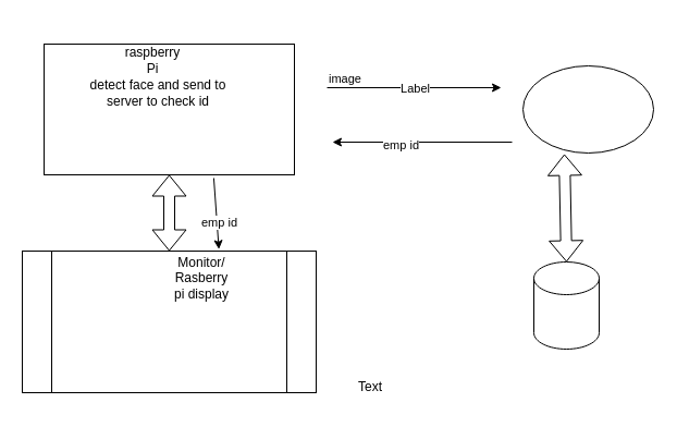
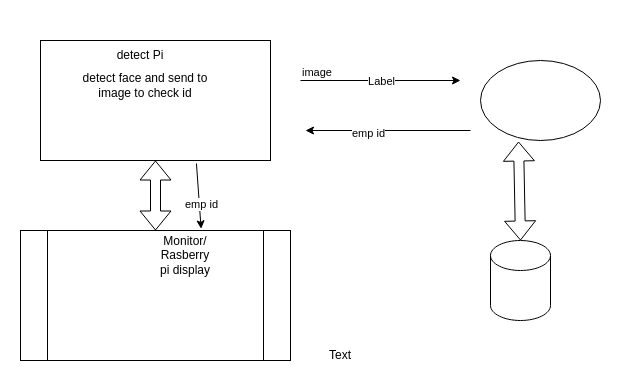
  <mxCell id="0" />
  <mxCell id="1" parent="0" />
  <mxCell id="2" value="" style="shape=cylinder3;whiteSpace=wrap;html=1;boundedLbl=1;backgroundOutline=1;size=15;" parent="1" vertex="1"><mxGeometry x="490" y="240" width="60" height="80" as="geometry" /></mxCell>
  <mxCell id="3" value="" style="rounded=0;whiteSpace=wrap;html=1;" parent="1" vertex="1"><mxGeometry x="40" y="40" width="230" height="120" as="geometry" /></mxCell>
  <mxCell id="4" value="" style="ellipse;whiteSpace=wrap;html=1;" parent="1" vertex="1"><mxGeometry x="480" y="60" width="120" height="80" as="geometry" /></mxCell>
  <mxCell id="5" value="" style="endArrow=classic;html=1;rounded=0;" parent="1" edge="1"><mxGeometry relative="1" as="geometry"><mxPoint x="300" y="80" as="sourcePoint" /><mxPoint x="460" y="80" as="targetPoint" /></mxGeometry></mxCell>
  <mxCell id="6" value="Label" style="edgeLabel;resizable=0;html=1;align=center;verticalAlign=middle;" parent="5" connectable="0" vertex="1"><mxGeometry relative="1" as="geometry" /></mxCell>
  <mxCell id="7" value="image" style="edgeLabel;resizable=0;html=1;align=left;verticalAlign=bottom;" parent="5" connectable="0" vertex="1"><mxGeometry x="-1" relative="1" as="geometry" /></mxCell>
  <mxCell id="8" value="" style="endArrow=classic;html=1;rounded=0;" parent="1" edge="1"><mxGeometry width="50" height="50" relative="1" as="geometry"><mxPoint x="470" y="130" as="sourcePoint" /><mxPoint x="305" y="130" as="targetPoint" /></mxGeometry></mxCell>
  <mxCell id="9" value="emp id&lt;br&gt;" style="edgeLabel;html=1;align=center;verticalAlign=middle;resizable=0;points=[];" parent="8" vertex="1" connectable="0"><mxGeometry x="0.253" y="2" relative="1" as="geometry"><mxPoint as="offset" /></mxGeometry></mxCell>
- <mxCell id="10" value="raspberry Pi" style="text;html=1;strokeColor=none;fillColor=none;align=center;verticalAlign=middle;whiteSpace=wrap;rounded=0;" parent="1" vertex="1"><mxGeometry x="110" y="20" width="60" height="70" as="geometry" /></mxCell>
- <mxCell id="11" value="detect face and send to server to check id" style="text;html=1;strokeColor=none;fillColor=none;align=center;verticalAlign=middle;whiteSpace=wrap;rounded=0;" parent="1" vertex="1"><mxGeometry x="70" y="60" width="150" height="50" as="geometry" /></mxCell>
+ <mxCell id="10" value="detect Pi" style="text;html=1;strokeColor=none;fillColor=none;align=center;verticalAlign=middle;whiteSpace=wrap;rounded=0;" parent="1" vertex="1"><mxGeometry x="110" y="20" width="60" height="70" as="geometry" /></mxCell>
+ <mxCell id="11" value="detect face and send to image to check id" style="text;html=1;strokeColor=none;fillColor=none;align=center;verticalAlign=middle;whiteSpace=wrap;rounded=0;" parent="1" vertex="1"><mxGeometry x="70" y="60" width="150" height="50" as="geometry" /></mxCell>
  <mxCell id="12" value="" style="shape=flexArrow;endArrow=classic;startArrow=classic;html=1;rounded=0;entryX=0.317;entryY=1.013;entryDx=0;entryDy=0;entryPerimeter=0;exitX=0.5;exitY=0;exitDx=0;exitDy=0;exitPerimeter=0;" parent="1" source="2" target="4" edge="1"><mxGeometry width="100" height="100" relative="1" as="geometry"><mxPoint x="470" y="240" as="sourcePoint" /><mxPoint x="570" y="140" as="targetPoint" /></mxGeometry></mxCell>
  <mxCell id="13" value="" style="shape=process;whiteSpace=wrap;html=1;backgroundOutline=1;" vertex="1" parent="1"><mxGeometry x="20" y="230" width="270" height="130" as="geometry" /></mxCell>
  <mxCell id="14" value="Text" style="text;html=1;strokeColor=none;fillColor=none;align=center;verticalAlign=middle;whiteSpace=wrap;rounded=0;" vertex="1" parent="1"><mxGeometry x="310" y="340" width="60" height="30" as="geometry" /></mxCell>
  <mxCell id="15" value="Monitor/ Rasberry pi display&lt;br&gt;" style="text;html=1;strokeColor=none;fillColor=none;align=center;verticalAlign=middle;whiteSpace=wrap;rounded=0;" vertex="1" parent="1"><mxGeometry x="155" y="240" width="60" height="30" as="geometry" /></mxCell>
  <mxCell id="16" value="" style="endArrow=classic;html=1;rounded=0;exitX=0.678;exitY=1.025;exitDx=0;exitDy=0;exitPerimeter=0;entryX=0.669;entryY=-0.013;entryDx=0;entryDy=0;entryPerimeter=0;" edge="1" parent="1" source="3" target="13"><mxGeometry width="50" height="50" relative="1" as="geometry"><mxPoint x="385" y="190" as="sourcePoint" /><mxPoint x="220" y="190" as="targetPoint" /></mxGeometry></mxCell>
  <mxCell id="17" value="emp id&lt;br&gt;" style="edgeLabel;html=1;align=center;verticalAlign=middle;resizable=0;points=[];" vertex="1" connectable="0" parent="16"><mxGeometry x="0.253" y="2" relative="1" as="geometry"><mxPoint as="offset" /></mxGeometry></mxCell>
  <mxCell id="18" value="" style="shape=flexArrow;endArrow=classic;startArrow=classic;html=1;rounded=0;entryX=0.5;entryY=1;entryDx=0;entryDy=0;exitX=0.5;exitY=0;exitDx=0;exitDy=0;" edge="1" parent="1" source="13" target="3"><mxGeometry width="100" height="100" relative="1" as="geometry"><mxPoint x="110" y="290" as="sourcePoint" /><mxPoint x="210" y="190" as="targetPoint" /></mxGeometry></mxCell>
